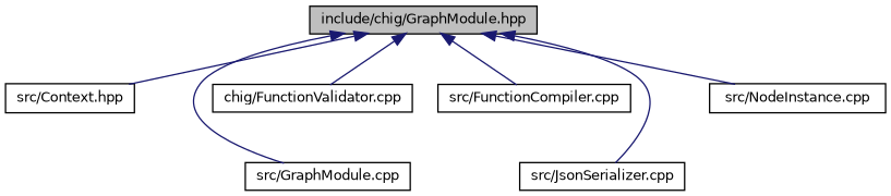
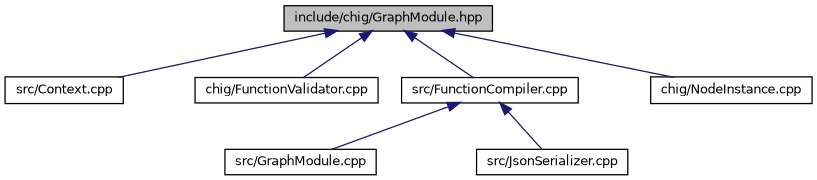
  digraph {
    node [color=black fillcolor=white fontname=Helvetica fontsize=10 shape=record style=filled]
    edge [color=midnightblue dir=back fontname=Helvetica fontsize=10 labelfontname=Helvetica labelfontsize=10 style=solid]
    n1 [fillcolor=grey75 fontcolor=black height=0.2 label="include/chig/GraphModule.hpp" width=0.4]
-   n2 [height=0.2 label="src/Context.hpp" width=0.4]
+   n2 [height=0.2 label="src/Context.cpp" width=0.4]
    n3 [height=0.2 label="src/FunctionCompiler.cpp" width=0.4]
    n4 [height=0.2 label="chig/FunctionValidator.cpp" width=0.4]
    n5 [height=0.2 label="src/GraphModule.cpp" width=0.4]
    n6 [height=0.2 label="src/JsonSerializer.cpp" width=0.4]
-   n7 [height=0.2 label="src/NodeInstance.cpp" width=0.4]
+   n7 [height=0.2 label="chig/NodeInstance.cpp" width=0.4]
    n1 -> n2
    n1 -> n3
    n1 -> n4
-   n1 -> n5
-   n1 -> n6
+   n3 -> n5
+   n3 -> n6
    n1 -> n7
  }
